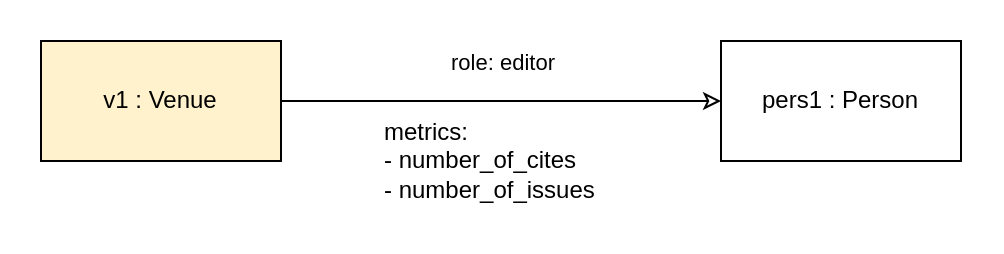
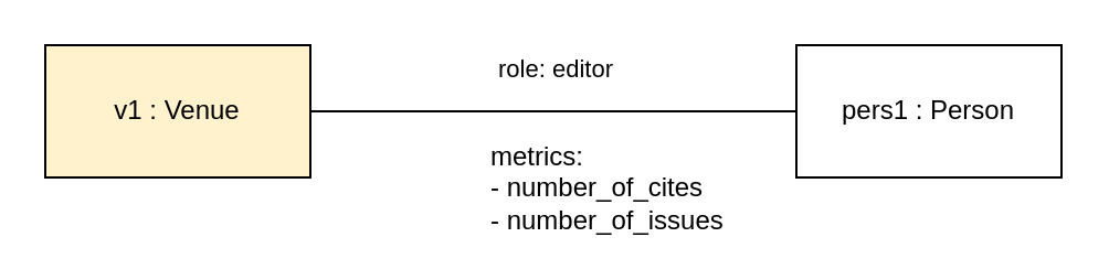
  <mxCell id="0" />
  <mxCell id="1" parent="0" />
  <mxCell id="2" value="v1 : Venue" style="rounded=0;whiteSpace=wrap;html=1;fillColor=#fff2cc;" parent="1" vertex="1"><mxGeometry x="20" y="20" width="120" height="60" as="geometry" /></mxCell>
  <mxCell id="3" value="pers1 : Person" style="rounded=0;whiteSpace=wrap;html=1;" parent="1" vertex="1"><mxGeometry x="360" y="20" width="120" height="60" as="geometry" /></mxCell>
- <mxCell id="4" value="" style="endArrow=classic;html=1;exitX=1;exitY=0.5;exitDx=0;exitDy=0;entryX=0;entryY=0.5;entryDx=0;entryDy=0;endFill=0;" parent="1" source="2" target="3" edge="1"><mxGeometry width="50" height="50" relative="1" as="geometry"><mxPoint x="290" y="80" as="sourcePoint" /><mxPoint x="260" y="160" as="targetPoint" /></mxGeometry></mxCell>
+ <mxCell id="4" value="" style="endArrow=none;html=1;exitX=1;exitY=0.5;exitDx=0;exitDy=0;entryX=0;entryY=0.5;entryDx=0;entryDy=0;endFill=0;" parent="1" source="2" target="3" edge="1"><mxGeometry width="50" height="50" relative="1" as="geometry"><mxPoint x="290" y="80" as="sourcePoint" /><mxPoint x="260" y="160" as="targetPoint" /></mxGeometry></mxCell>
  <mxCell id="5" value="role: editor" style="edgeLabel;html=1;align=center;verticalAlign=middle;resizable=0;points=[];" parent="4" vertex="1" connectable="0"><mxGeometry x="0.164" y="-2" relative="1" as="geometry"><mxPoint x="-18" y="-22" as="offset" /></mxGeometry></mxCell>
- <mxCell id="6" value="metrics:&lt;br&gt;- number_of_cites&lt;br&gt;- number_of_issues" style="text;html=1;align=left;verticalAlign=middle;resizable=0;points=[];autosize=1;strokeColor=none;" vertex="1" parent="1"><mxGeometry x="190" y="55" width="120" height="50" as="geometry" /></mxCell>
+ <mxCell id="6" value="metrics:&lt;br&gt;- number_of_cites&lt;br&gt;- number_of_issues" style="text;html=1;align=left;verticalAlign=middle;resizable=0;points=[];autosize=1;strokeColor=none;" vertex="1" parent="1"><mxGeometry x="220" y="60" width="120" height="50" as="geometry" /></mxCell>
